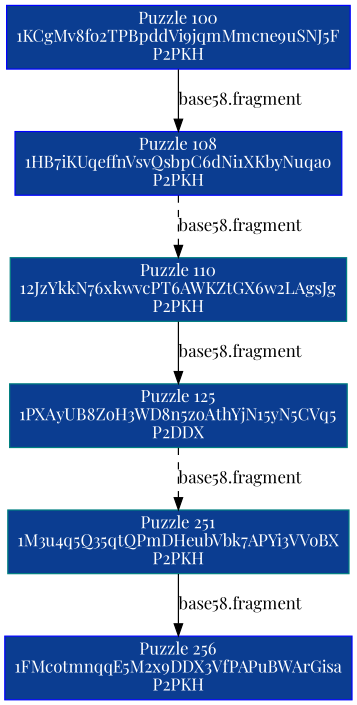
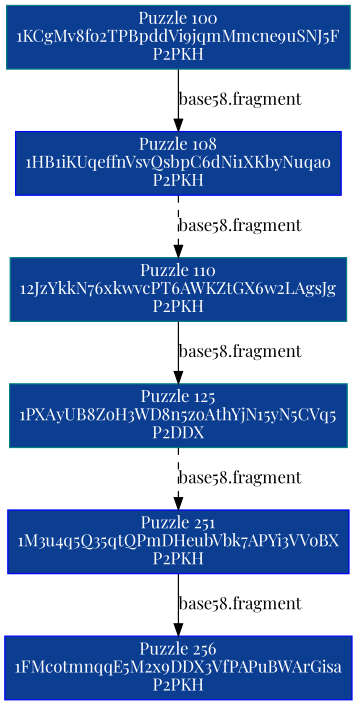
  digraph {
    fontname="Playfair Display"
    rankdir=TB
    node [color=teal fillcolor="#0b3d91" fontcolor=white fontname="Playfair Display" shape=record style=filled]
    edge [fontname="Playfair Display" style=solid]
-   n1 [color=blue label="Puzzle 100\n1KCgMv8fo2TPBpddVi9jqmMmcne9uSNJ5F\nP2PKH"]
-   n2 [color=blue label="Puzzle 108\n1HB7iKUqeffnVsvQsbpC6dNi1XKbyNuqao\nP2PKH"]
+   n1 [label="Puzzle 100\n1KCgMv8fo2TPBpddVi9jqmMmcne9uSNJ5F\nP2PKH"]
+   n2 [color=blue label="Puzzle 108\n1HB1iKUqeffnVsvQsbpC6dNi1XKbyNuqao\nP2PKH"]
    n3 [label="Puzzle 110\n12JzYkkN76xkwvcPT6AWKZtGX6w2LAgsJg\nP2PKH"]
    n4 [label="Puzzle 125\n1PXAyUB8ZoH3WD8n5zoAthYjN15yN5CVq5\nP2DDX"]
-   n5 [label="Puzzle 251\n1M3u4q5Q35qtQPmDHeubVbk7APYi3VVoBX\nP2PKH"]
+   n5 [color=blue label="Puzzle 251\n1M3u4q5Q35qtQPmDHeubVbk7APYi3VVoBX\nP2PKH"]
    n6 [color=blue label="Puzzle 256\n1FMcotmnqqE5M2x9DDX3VfPAPuBWArGisa\nP2PKH"]
    n1 -> n2 [label="base58.fragment"]
    n2 -> n3 [label="base58.fragment" style=dashed]
    n3 -> n4 [label="base58.fragment"]
    n4 -> n5 [label="base58.fragment" style=dashed]
    n5 -> n6 [label="base58.fragment"]
  }
